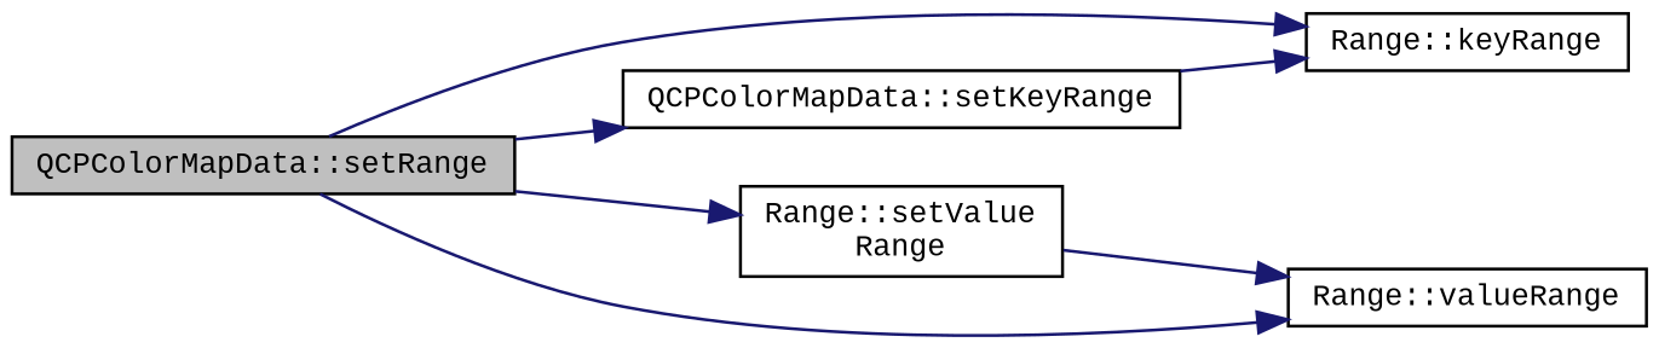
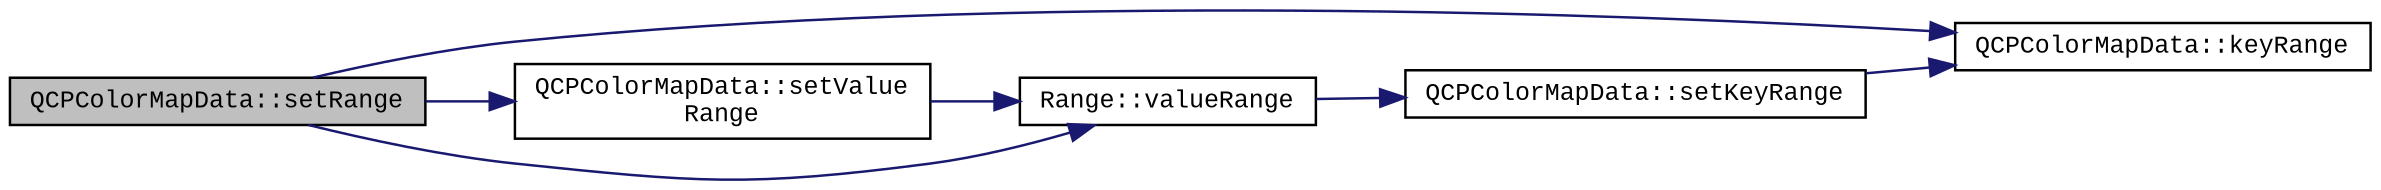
  digraph {
    fontname="Liberation Mono"
    rankdir=LR
    node [color=black fillcolor=white fontname="Liberation Mono" fontsize=10 shape=record style=filled]
    edge [color=midnightblue fontname="Liberation Mono" fontsize=10 labelfontname=Helvetica labelfontsize=10 style=solid]
    n1 [fillcolor=grey75 fontcolor=black height=0.2 label="QCPColorMapData::setRange" width=0.4]
-   n2 [height=0.2 label="Range::keyRange" width=0.4]
+   n2 [height=0.2 label="QCPColorMapData::keyRange" width=0.4]
    n3 [height=0.2 label="QCPColorMapData::setKeyRange" width=0.4]
-   n4 [height=0.2 label="Range::setValue\lRange" width=0.4]
+   n4 [height=0.2 label="QCPColorMapData::setValue\lRange" width=0.4]
    n5 [height=0.2 label="Range::valueRange" width=0.4]
    n1 -> n2
-   n1 -> n3
+   n5 -> n3
    n1 -> n4
    n1 -> n5
    n3 -> n2
    n4 -> n5
  }
